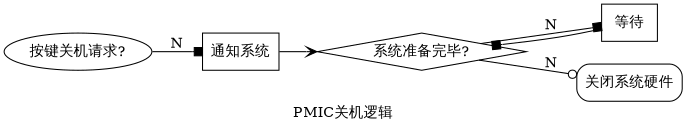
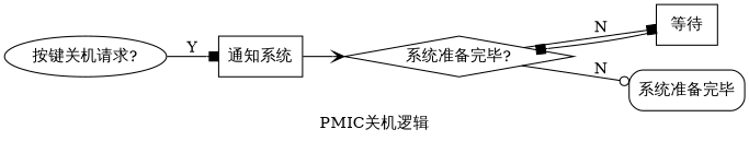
  digraph {
    label="PMIC关机逻辑"
    rankdir=LR
    node [shape=rectangle]
    edge [arrowhead=box]
    n1 [label="按键关机请求?" shape=""]
    n2 [label="通知系统"]
    n3 [label="系统准备完毕?" shape=diamond]
    n4 [label="等待"]
-   n5 [label="关闭系统硬件" style=rounded]
-   n1 -> n2 [label=N]
+   n5 [label="系统准备完毕" style=rounded]
+   n1 -> n2 [label=Y]
    n2 -> n3 [arrowhead=vee]
    n3 -> n4 [label=N]
    n3 -> n5 [arrowhead=odot label=N]
    n4 -> n3
  }
